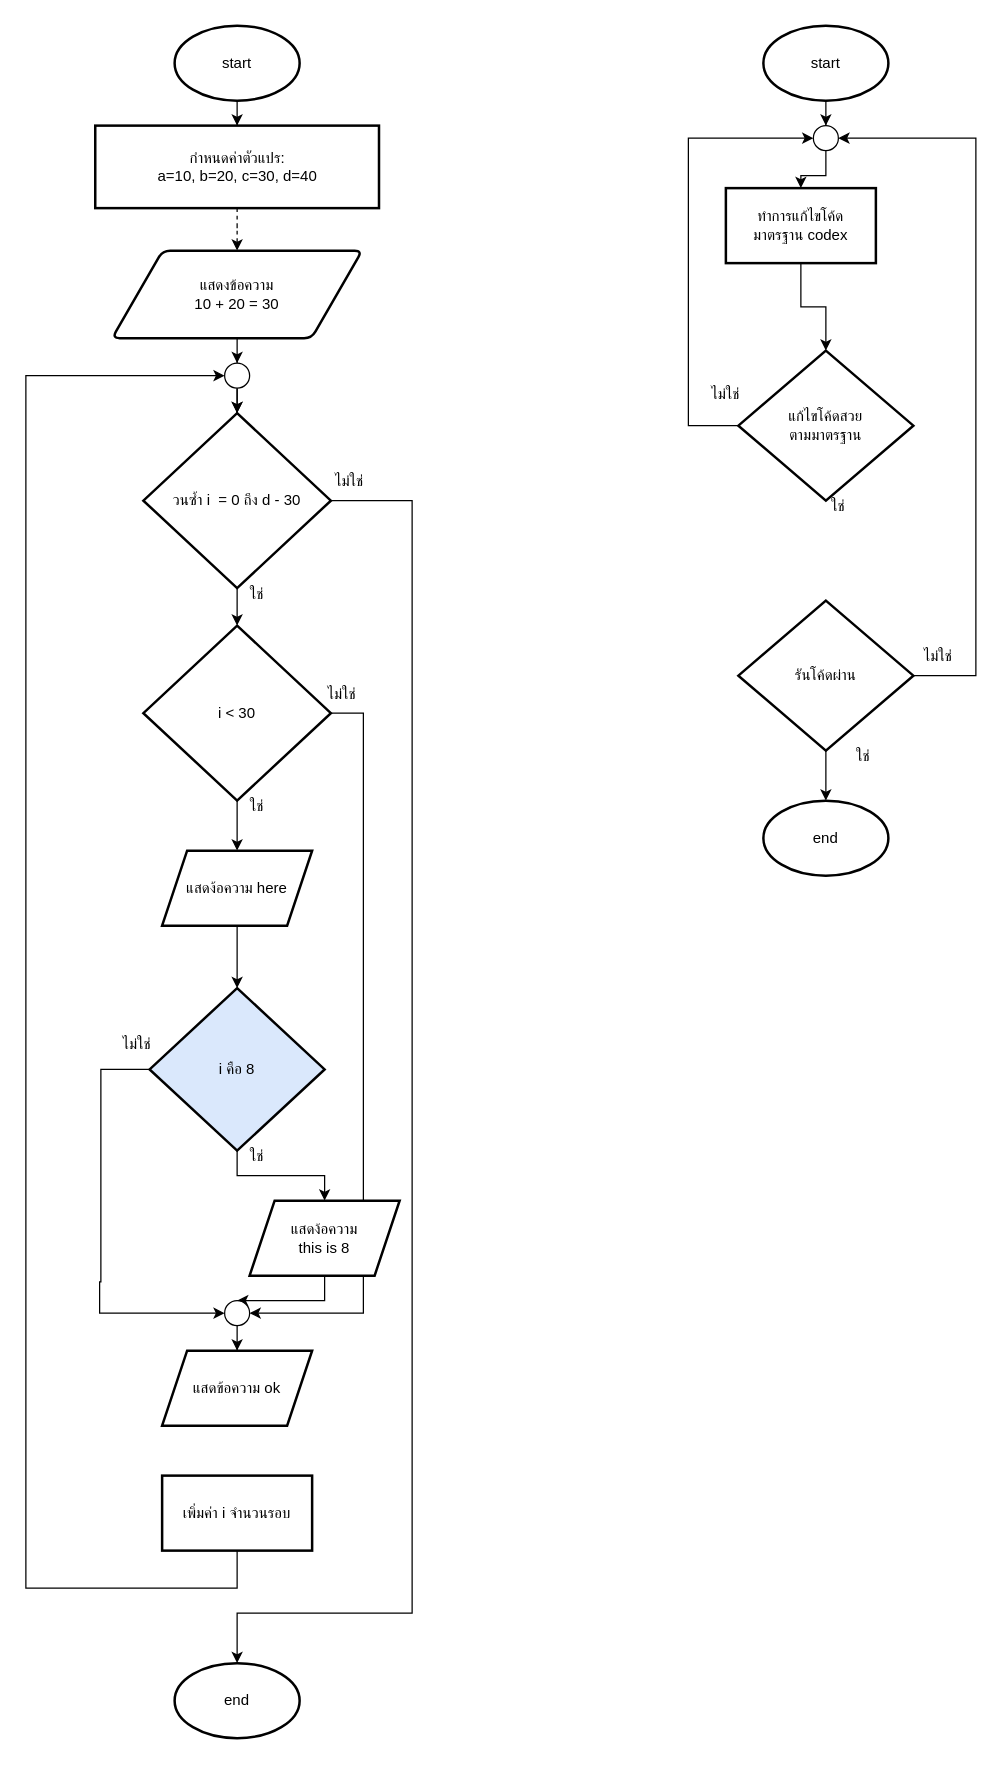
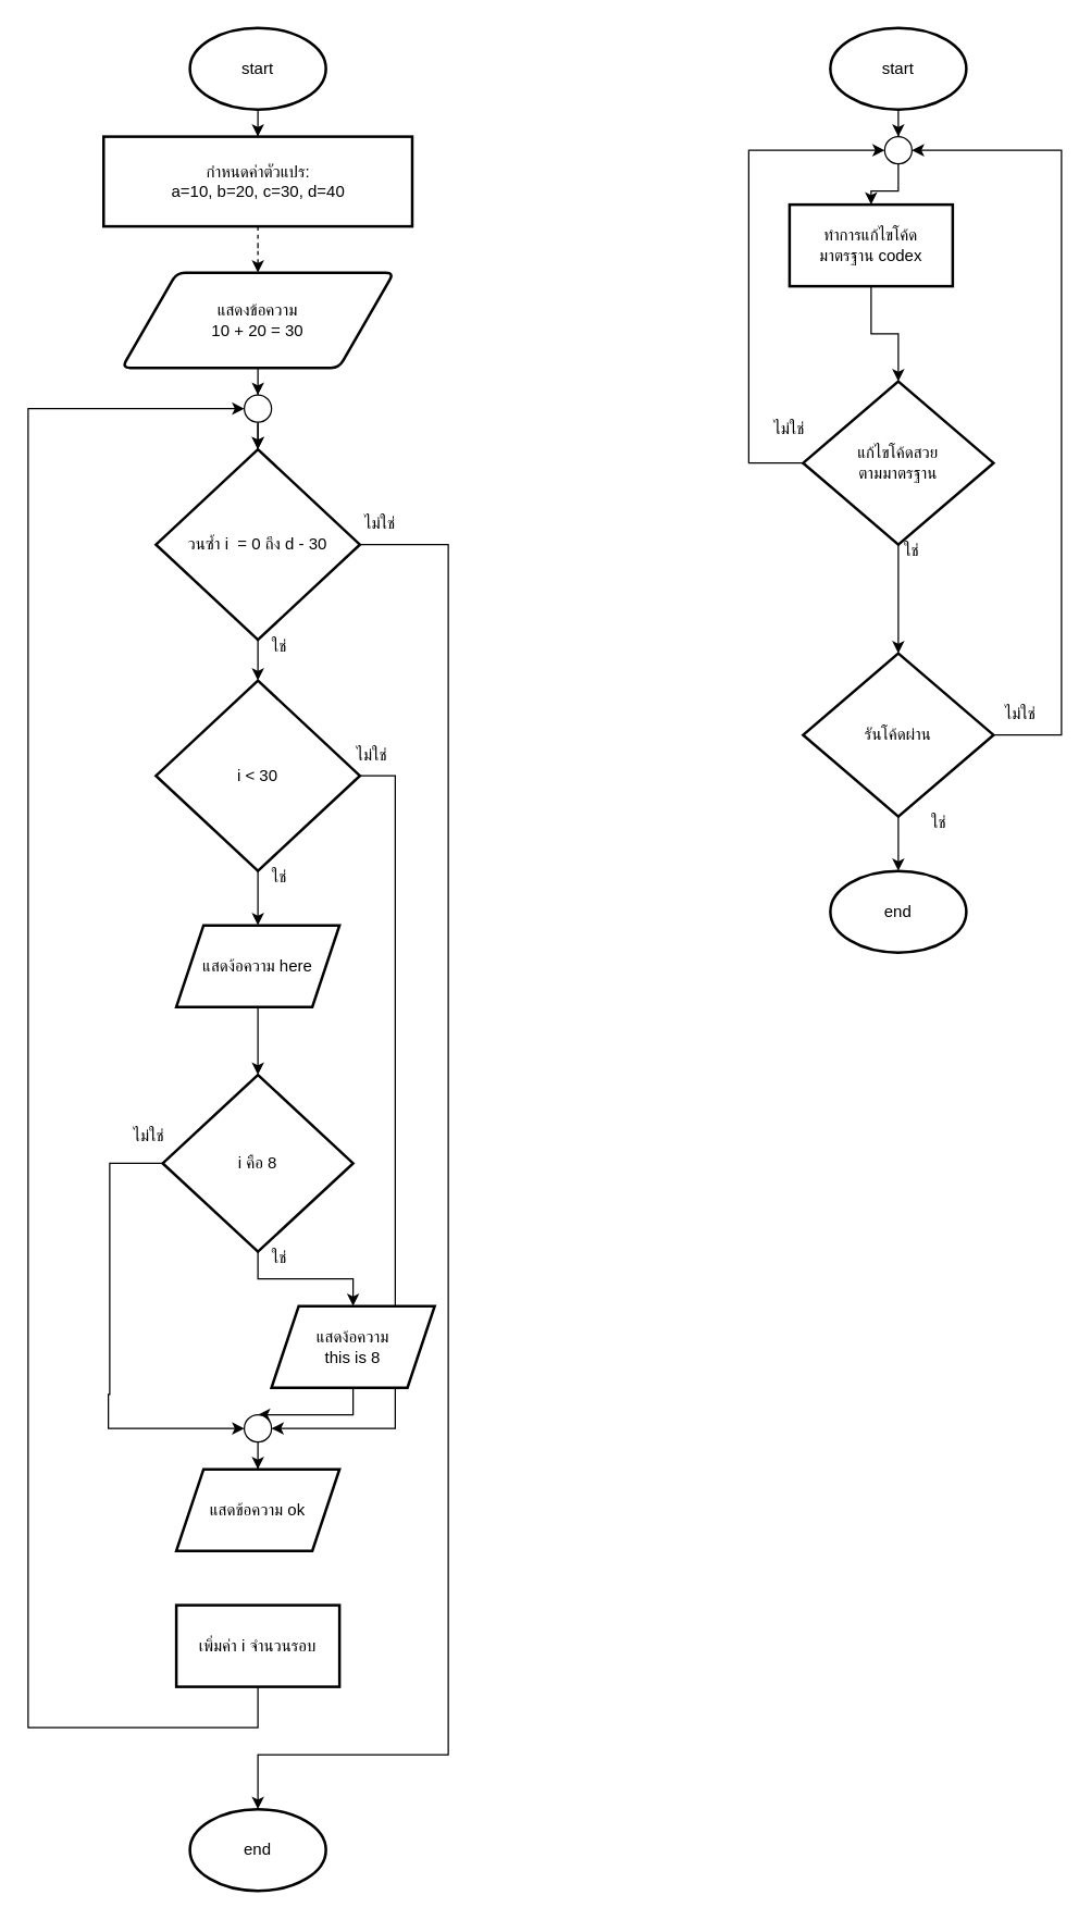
  <mxCell id="0" />
  <mxCell id="1" parent="0" />
  <mxCell id="2" value="" style="edgeStyle=orthogonalEdgeStyle;rounded=0;orthogonalLoop=1;jettySize=auto;html=1;" parent="1" source="3" target="5" edge="1"><mxGeometry relative="1" as="geometry" /></mxCell>
  <mxCell id="3" value="start" style="strokeWidth=2;html=1;shape=mxgraph.flowchart.start_1;whiteSpace=wrap;" parent="1" vertex="1"><mxGeometry x="139" y="20" width="100" height="60" as="geometry" /></mxCell>
  <mxCell id="4" value="" style="edgeStyle=orthogonalEdgeStyle;rounded=0;orthogonalLoop=1;jettySize=auto;html=1;dashed=1;" parent="1" source="5" target="8" edge="1"><mxGeometry relative="1" as="geometry" /></mxCell>
  <mxCell id="5" value="กำหนดค่าตัวแปร:&#10;a=10, b=20, c=30, d=40" style="whiteSpace=wrap;strokeWidth=2;" parent="1" vertex="1"><mxGeometry x="75.5" y="100" width="227" height="66" as="geometry" /></mxCell>
  <mxCell id="6" value="" style="edgeStyle=orthogonalEdgeStyle;rounded=0;orthogonalLoop=1;jettySize=auto;html=1;" parent="1" source="36" target="11" edge="1"><mxGeometry relative="1" as="geometry" /></mxCell>
  <mxCell id="7" value="" style="edgeStyle=orthogonalEdgeStyle;rounded=0;orthogonalLoop=1;jettySize=auto;html=1;" parent="1" source="36" target="11" edge="1"><mxGeometry relative="1" as="geometry" /></mxCell>
  <mxCell id="8" value="แสดงข้อความ&lt;div&gt;10 + 20 = 30&lt;/div&gt;" style="shape=parallelogram;html=1;strokeWidth=2;perimeter=parallelogramPerimeter;whiteSpace=wrap;rounded=1;arcSize=12;size=0.202;" parent="1" vertex="1"><mxGeometry x="89" y="200" width="200" height="70" as="geometry" /></mxCell>
  <mxCell id="9" value="" style="edgeStyle=orthogonalEdgeStyle;rounded=0;orthogonalLoop=1;jettySize=auto;html=1;" parent="1" source="11" target="14" edge="1"><mxGeometry relative="1" as="geometry" /></mxCell>
  <mxCell id="10" style="edgeStyle=orthogonalEdgeStyle;rounded=0;orthogonalLoop=1;jettySize=auto;html=1;entryX=0.5;entryY=0;entryDx=0;entryDy=0;entryPerimeter=0;exitX=1;exitY=0.5;exitDx=0;exitDy=0;exitPerimeter=0;" parent="1" source="11" target="34" edge="1"><mxGeometry relative="1" as="geometry"><mxPoint x="319" y="1690" as="targetPoint" /><Array as="points"><mxPoint x="329" y="400" /><mxPoint x="329" y="1290" /><mxPoint x="189" y="1290" /></Array></mxGeometry></mxCell>
  <mxCell id="11" value="วนซ้ำ i&amp;nbsp; = 0 ถึง d - 30" style="strokeWidth=2;html=1;shape=mxgraph.flowchart.decision;whiteSpace=wrap;" parent="1" vertex="1"><mxGeometry x="114" y="330" width="150" height="140" as="geometry" /></mxCell>
  <mxCell id="12" value="" style="edgeStyle=orthogonalEdgeStyle;rounded=0;orthogonalLoop=1;jettySize=auto;html=1;" parent="1" source="14" target="18" edge="1"><mxGeometry relative="1" as="geometry" /></mxCell>
  <mxCell id="13" style="edgeStyle=orthogonalEdgeStyle;rounded=0;orthogonalLoop=1;jettySize=auto;html=1;exitX=1;exitY=0.5;exitDx=0;exitDy=0;exitPerimeter=0;entryX=1;entryY=0.5;entryDx=0;entryDy=0;entryPerimeter=0;" parent="1" source="14" target="28" edge="1"><mxGeometry relative="1" as="geometry"><mxPoint x="209" y="1310" as="targetPoint" /><mxPoint x="264" y="628" as="sourcePoint" /><Array as="points"><mxPoint x="290" y="570" /><mxPoint x="290" y="1050" /></Array></mxGeometry></mxCell>
  <mxCell id="14" value="i &amp;lt; 30" style="strokeWidth=2;html=1;shape=mxgraph.flowchart.decision;whiteSpace=wrap;" parent="1" vertex="1"><mxGeometry x="114" y="500" width="150" height="140" as="geometry" /></mxCell>
  <mxCell id="15" value="ใช่" style="text;html=1;align=center;verticalAlign=middle;whiteSpace=wrap;rounded=0;" parent="1" vertex="1"><mxGeometry x="175" y="460" width="60" height="30" as="geometry" /></mxCell>
  <mxCell id="16" value="ไม่ใช่" style="text;html=1;align=center;verticalAlign=middle;whiteSpace=wrap;rounded=0;" parent="1" vertex="1"><mxGeometry x="249" y="370" width="60" height="30" as="geometry" /></mxCell>
  <mxCell id="17" value="" style="edgeStyle=orthogonalEdgeStyle;rounded=0;orthogonalLoop=1;jettySize=auto;html=1;" parent="1" source="18" target="22" edge="1"><mxGeometry relative="1" as="geometry" /></mxCell>
  <mxCell id="18" value="แสดง้อความ here" style="shape=parallelogram;perimeter=parallelogramPerimeter;whiteSpace=wrap;html=1;fixedSize=1;strokeWidth=2;" parent="1" vertex="1"><mxGeometry x="129" y="680" width="120" height="60" as="geometry" /></mxCell>
  <mxCell id="19" value="ใช่" style="text;html=1;align=center;verticalAlign=middle;whiteSpace=wrap;rounded=0;" parent="1" vertex="1"><mxGeometry x="175" y="630" width="60" height="30" as="geometry" /></mxCell>
  <mxCell id="20" value="" style="edgeStyle=orthogonalEdgeStyle;rounded=0;orthogonalLoop=1;jettySize=auto;html=1;" parent="1" source="22" target="24" edge="1"><mxGeometry relative="1" as="geometry" /></mxCell>
  <mxCell id="21" style="edgeStyle=orthogonalEdgeStyle;rounded=0;orthogonalLoop=1;jettySize=auto;html=1;entryX=0;entryY=0.5;entryDx=0;entryDy=0;entryPerimeter=0;exitX=0;exitY=0.5;exitDx=0;exitDy=0;" parent="1" source="22" target="28" edge="1"><mxGeometry relative="1" as="geometry"><mxPoint x="169" y="1310" as="targetPoint" /><Array as="points"><mxPoint x="80" y="855" /><mxPoint x="80" y="1025" /><mxPoint x="79" y="1025" /><mxPoint x="79" y="1050" /></Array></mxGeometry></mxCell>
- <mxCell id="22" value="i คือ 8" style="rhombus;whiteSpace=wrap;html=1;strokeWidth=2;fillColor=#dae8fc;" parent="1" vertex="1"><mxGeometry x="119" y="790" width="140" height="130" as="geometry" /></mxCell>
+ <mxCell id="22" value="i คือ 8" style="rhombus;whiteSpace=wrap;html=1;strokeWidth=2;" parent="1" vertex="1"><mxGeometry x="119" y="790" width="140" height="130" as="geometry" /></mxCell>
  <mxCell id="23" value="" style="edgeStyle=orthogonalEdgeStyle;rounded=0;orthogonalLoop=1;jettySize=auto;html=1;" parent="1" source="28" target="26" edge="1"><mxGeometry relative="1" as="geometry" /></mxCell>
  <mxCell id="24" value="แสดง้อความ&lt;div&gt;this is 8&lt;/div&gt;" style="shape=parallelogram;perimeter=parallelogramPerimeter;whiteSpace=wrap;html=1;fixedSize=1;strokeWidth=2;" parent="1" vertex="1"><mxGeometry x="199" y="960" width="120" height="60" as="geometry" /></mxCell>
  <mxCell id="25" value="ใช่" style="text;html=1;align=center;verticalAlign=middle;whiteSpace=wrap;rounded=0;" parent="1" vertex="1"><mxGeometry x="175" y="910" width="60" height="30" as="geometry" /></mxCell>
  <mxCell id="26" value="แสดข้อความ ok" style="shape=parallelogram;perimeter=parallelogramPerimeter;whiteSpace=wrap;html=1;fixedSize=1;strokeWidth=2;" parent="1" vertex="1"><mxGeometry x="129" y="1080" width="120" height="60" as="geometry" /></mxCell>
  <mxCell id="27" value="" style="edgeStyle=orthogonalEdgeStyle;rounded=0;orthogonalLoop=1;jettySize=auto;html=1;" parent="1" source="24" target="28" edge="1"><mxGeometry relative="1" as="geometry"><mxPoint x="189" y="1265" as="sourcePoint" /><mxPoint x="189" y="1345" as="targetPoint" /></mxGeometry></mxCell>
  <mxCell id="28" value="" style="verticalLabelPosition=bottom;verticalAlign=top;html=1;shape=mxgraph.flowchart.on-page_reference;" parent="1" vertex="1"><mxGeometry x="179" y="1040" width="20" height="20" as="geometry" /></mxCell>
  <mxCell id="29" value="ไม่ใช่" style="text;html=1;align=center;verticalAlign=middle;whiteSpace=wrap;rounded=0;" parent="1" vertex="1"><mxGeometry x="242.5" y="540" width="60" height="30" as="geometry" /></mxCell>
  <mxCell id="30" value="ไม่ใช่" style="text;html=1;align=center;verticalAlign=middle;whiteSpace=wrap;rounded=0;" parent="1" vertex="1"><mxGeometry x="79" y="820" width="60" height="30" as="geometry" /></mxCell>
  <mxCell id="31" style="edgeStyle=orthogonalEdgeStyle;rounded=0;orthogonalLoop=1;jettySize=auto;html=1;entryX=0;entryY=0.5;entryDx=0;entryDy=0;entryPerimeter=0;" parent="1" source="32" target="36" edge="1"><mxGeometry relative="1" as="geometry"><mxPoint x="169" y="330" as="targetPoint" /><Array as="points"><mxPoint x="189" y="1270" /><mxPoint x="20" y="1270" /><mxPoint x="20" y="300" /></Array></mxGeometry></mxCell>
  <mxCell id="32" value="เพิ่มค่า i จำนวนรอบ" style="whiteSpace=wrap;html=1;strokeWidth=2;" parent="1" vertex="1"><mxGeometry x="129" y="1180" width="120" height="60" as="geometry" /></mxCell>
  <mxCell id="33" value="" style="edgeStyle=orthogonalEdgeStyle;rounded=0;orthogonalLoop=1;jettySize=auto;html=1;" parent="1" target="36" edge="1"><mxGeometry relative="1" as="geometry"><mxPoint x="189" y="310" as="sourcePoint" /><mxPoint x="189" y="350" as="targetPoint" /></mxGeometry></mxCell>
  <mxCell id="34" value="end" style="strokeWidth=2;html=1;shape=mxgraph.flowchart.start_1;whiteSpace=wrap;" parent="1" vertex="1"><mxGeometry x="139" y="1330" width="100" height="60" as="geometry" /></mxCell>
  <mxCell id="35" value="" style="edgeStyle=orthogonalEdgeStyle;rounded=0;orthogonalLoop=1;jettySize=auto;html=1;" edge="1" parent="1" source="8" target="36"><mxGeometry relative="1" as="geometry"><mxPoint x="189" y="270" as="sourcePoint" /><mxPoint x="189" y="350" as="targetPoint" /></mxGeometry></mxCell>
  <mxCell id="36" value="" style="verticalLabelPosition=bottom;verticalAlign=top;html=1;shape=mxgraph.flowchart.on-page_reference;" parent="1" vertex="1"><mxGeometry x="179" y="290" width="20" height="20" as="geometry" /></mxCell>
  <mxCell id="37" value="" style="edgeStyle=orthogonalEdgeStyle;rounded=0;orthogonalLoop=1;jettySize=auto;html=1;" edge="1" parent="1" source="47" target="40"><mxGeometry relative="1" as="geometry" /></mxCell>
  <mxCell id="38" value="start" style="strokeWidth=2;html=1;shape=mxgraph.flowchart.start_1;whiteSpace=wrap;" vertex="1" parent="1"><mxGeometry x="610" y="20" width="100" height="60" as="geometry" /></mxCell>
  <mxCell id="39" value="" style="edgeStyle=orthogonalEdgeStyle;rounded=0;orthogonalLoop=1;jettySize=auto;html=1;" edge="1" parent="1" source="40" target="43"><mxGeometry relative="1" as="geometry" /></mxCell>
  <mxCell id="40" value="ทำการแก้ไขโค้ด&lt;div&gt;มาตรฐาน codex&lt;/div&gt;" style="whiteSpace=wrap;html=1;strokeWidth=2;" vertex="1" parent="1"><mxGeometry x="580" y="150" width="120" height="60" as="geometry" /></mxCell>
+ <mxCell id="41" value="" style="edgeStyle=orthogonalEdgeStyle;rounded=0;orthogonalLoop=1;jettySize=auto;html=1;" edge="1" parent="1" source="43" target="45"><mxGeometry relative="1" as="geometry" /></mxCell>
  <mxCell id="42" style="edgeStyle=orthogonalEdgeStyle;rounded=0;orthogonalLoop=1;jettySize=auto;html=1;entryX=0;entryY=0.5;entryDx=0;entryDy=0;entryPerimeter=0;" edge="1" parent="1" source="43" target="47"><mxGeometry relative="1" as="geometry"><mxPoint x="560" y="110" as="targetPoint" /><Array as="points"><mxPoint x="550" y="340" /><mxPoint x="550" y="110" /></Array></mxGeometry></mxCell>
  <mxCell id="43" value="แก้ไขโค้ดสวย&lt;div&gt;ตามมาตรฐาน&lt;/div&gt;" style="rhombus;whiteSpace=wrap;html=1;strokeWidth=2;" vertex="1" parent="1"><mxGeometry x="590" y="280" width="140" height="120" as="geometry" /></mxCell>
  <mxCell id="44" value="" style="edgeStyle=orthogonalEdgeStyle;rounded=0;orthogonalLoop=1;jettySize=auto;html=1;" edge="1" parent="1" source="45" target="53"><mxGeometry relative="1" as="geometry" /></mxCell>
  <mxCell id="45" value="รันโค้ดผ่าน" style="rhombus;whiteSpace=wrap;html=1;strokeWidth=2;" vertex="1" parent="1"><mxGeometry x="590" y="480" width="140" height="120" as="geometry" /></mxCell>
  <mxCell id="46" value="" style="edgeStyle=orthogonalEdgeStyle;rounded=0;orthogonalLoop=1;jettySize=auto;html=1;" edge="1" parent="1" source="38" target="47"><mxGeometry relative="1" as="geometry"><mxPoint x="660" y="80" as="sourcePoint" /><mxPoint x="660" y="150" as="targetPoint" /></mxGeometry></mxCell>
  <mxCell id="47" value="" style="verticalLabelPosition=bottom;verticalAlign=top;html=1;shape=mxgraph.flowchart.on-page_reference;" vertex="1" parent="1"><mxGeometry x="650" y="100" width="20" height="20" as="geometry" /></mxCell>
  <mxCell id="48" value="ใช่" style="text;html=1;align=center;verticalAlign=middle;whiteSpace=wrap;rounded=0;" vertex="1" parent="1"><mxGeometry x="640" y="390" width="60" height="30" as="geometry" /></mxCell>
  <mxCell id="49" value="ไม่ใช่" style="text;html=1;align=center;verticalAlign=middle;whiteSpace=wrap;rounded=0;" vertex="1" parent="1"><mxGeometry x="550" y="300" width="60" height="30" as="geometry" /></mxCell>
  <mxCell id="50" style="edgeStyle=orthogonalEdgeStyle;rounded=0;orthogonalLoop=1;jettySize=auto;html=1;entryX=1;entryY=0.5;entryDx=0;entryDy=0;entryPerimeter=0;" edge="1" parent="1" source="45" target="47"><mxGeometry relative="1" as="geometry"><Array as="points"><mxPoint x="780" y="540" /><mxPoint x="780" y="110" /></Array></mxGeometry></mxCell>
  <mxCell id="51" value="ไม่ใช่" style="text;html=1;align=center;verticalAlign=middle;whiteSpace=wrap;rounded=0;" vertex="1" parent="1"><mxGeometry x="720" y="510" width="60" height="30" as="geometry" /></mxCell>
  <mxCell id="52" value="ใช่" style="text;html=1;align=center;verticalAlign=middle;whiteSpace=wrap;rounded=0;" vertex="1" parent="1"><mxGeometry x="660" y="590" width="60" height="30" as="geometry" /></mxCell>
  <mxCell id="53" value="end" style="strokeWidth=2;html=1;shape=mxgraph.flowchart.start_1;whiteSpace=wrap;" vertex="1" parent="1"><mxGeometry x="610" y="640" width="100" height="60" as="geometry" /></mxCell>
